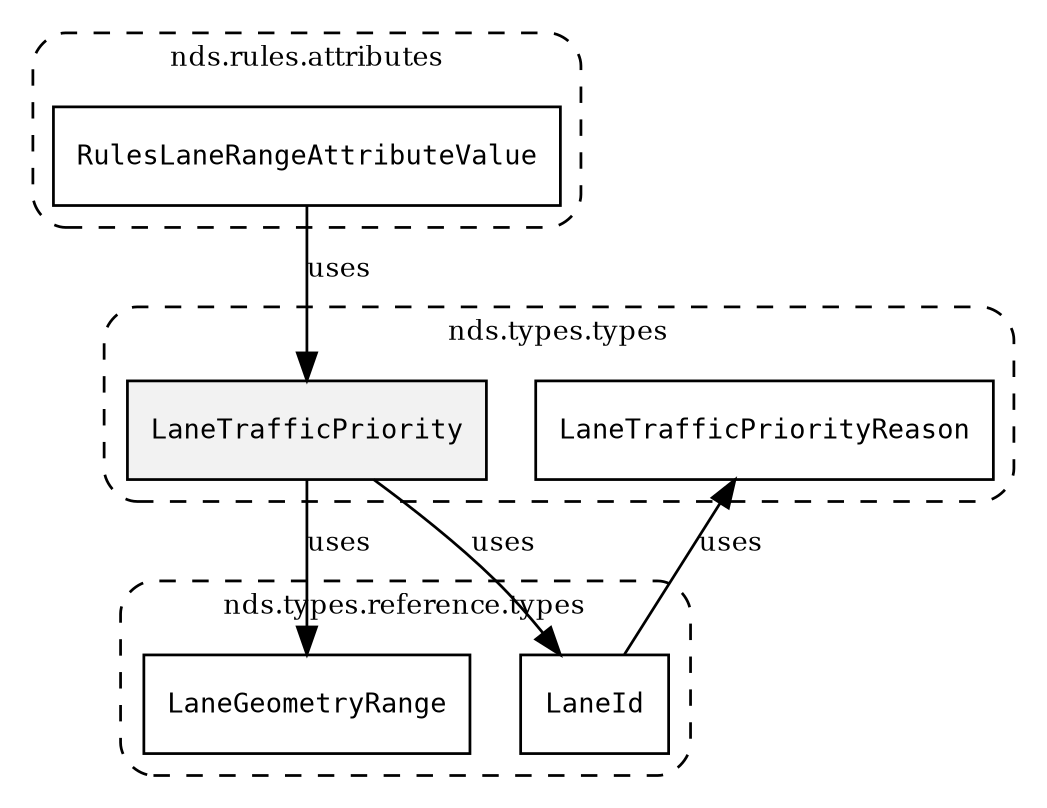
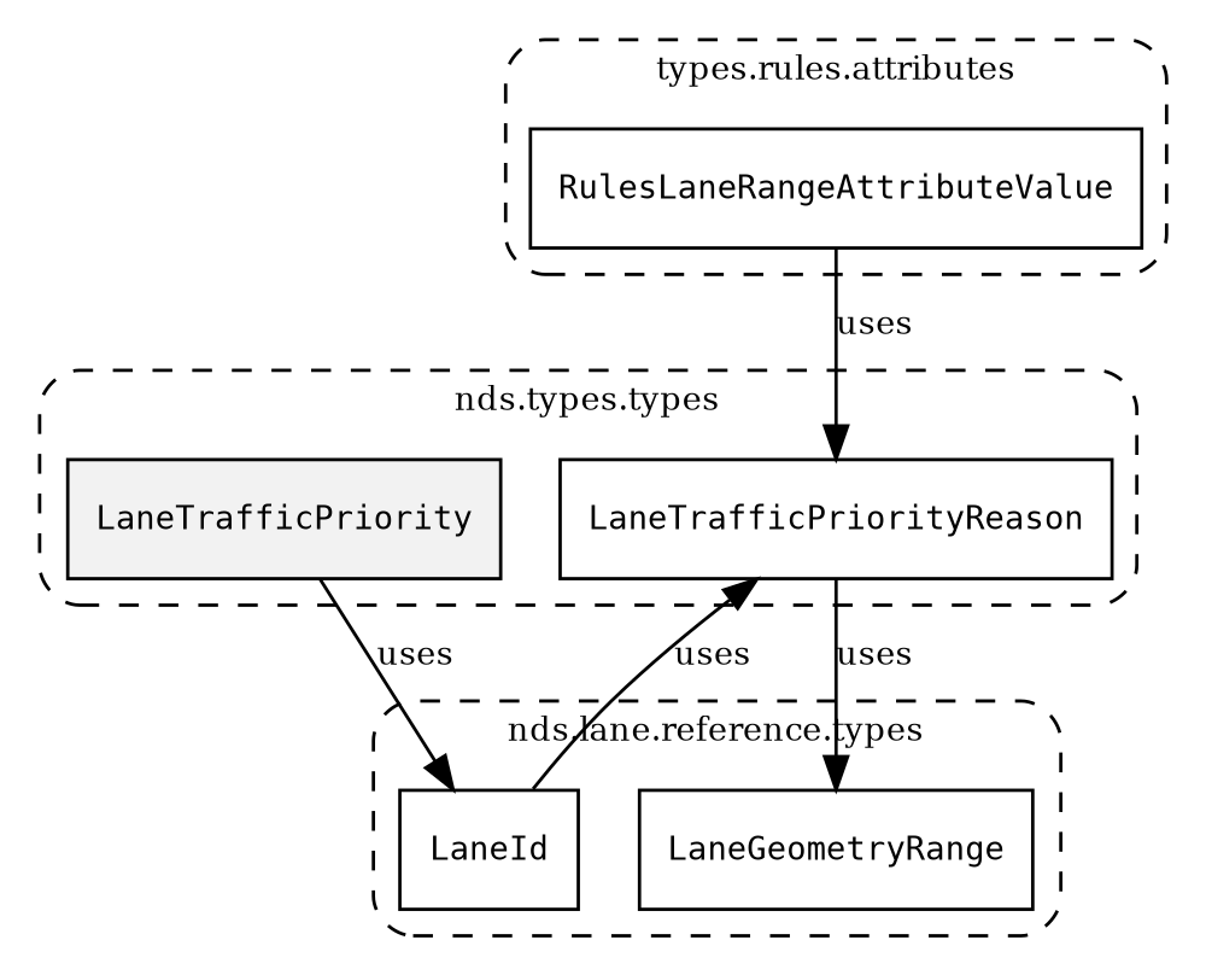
  digraph {
    fontsize=10
    rankdir=TB
    node [fontsize=10 shape=box]
    edge [fontsize=10]
    n1 [fillcolor="#0000000D" label=<<font face="monospace"><table align="center" border="0" cellspacing="0" cellpadding="0"><tr><td href="../../../content/packages/nds.rules.types.html#Structure-LaneTrafficPriority" title="Structure defined in nds.rules.types">LaneTrafficPriority</td></tr></table></font>> style=filled]
    n2 [label=<<font face="monospace"><table align="center" border="0" cellspacing="0" cellpadding="0"><tr><td href="../../../content/packages/nds.rules.types.html#Enum-LaneTrafficPriorityReason" title="Enum defined in nds.rules.types">LaneTrafficPriorityReason</td></tr></table></font>>]
    n3 [label=<<font face="monospace"><table align="center" border="0" cellspacing="0" cellpadding="0"><tr><td href="../../../content/packages/nds.lane.reference.types.html#Subtype-LaneId" title="Subtype defined in nds.lane.reference.types">LaneId</td></tr></table></font>>]
    n4 [label=<<font face="monospace"><table align="center" border="0" cellspacing="0" cellpadding="0"><tr><td href="../../../content/packages/nds.lane.reference.types.html#Subtype-LaneGeometryRange" title="Subtype defined in nds.lane.reference.types">LaneGeometryRange</td></tr></table></font>>]
    n5 [label=<<font face="monospace"><table align="center" border="0" cellspacing="0" cellpadding="0"><tr><td href="../../../content/packages/nds.rules.attributes.html#Choice-RulesLaneRangeAttributeValue" title="Choice defined in nds.rules.attributes">RulesLaneRangeAttributeValue</td></tr></table></font>>]
    subgraph cluster_1 {
      label="nds.types.types"
      style="dashed, rounded"
      n1
      n2
    }
    subgraph cluster_2 {
-     label="nds.types.reference.types"
+     label="nds.lane.reference.types"
      style="dashed, rounded"
      n3
      n4
    }
    subgraph cluster_3 {
-     label="nds.rules.attributes"
+     label="types.rules.attributes"
      style="dashed, rounded"
      n5
    }
    n1 -> n3 [label=uses]
-   n1 -> n4 [label=uses]
+   n2 -> n4 [label=uses]
    n3 -> n2 [label=uses]
-   n5 -> n1 [label=uses]
+   n5 -> n2 [label=uses]
  }
